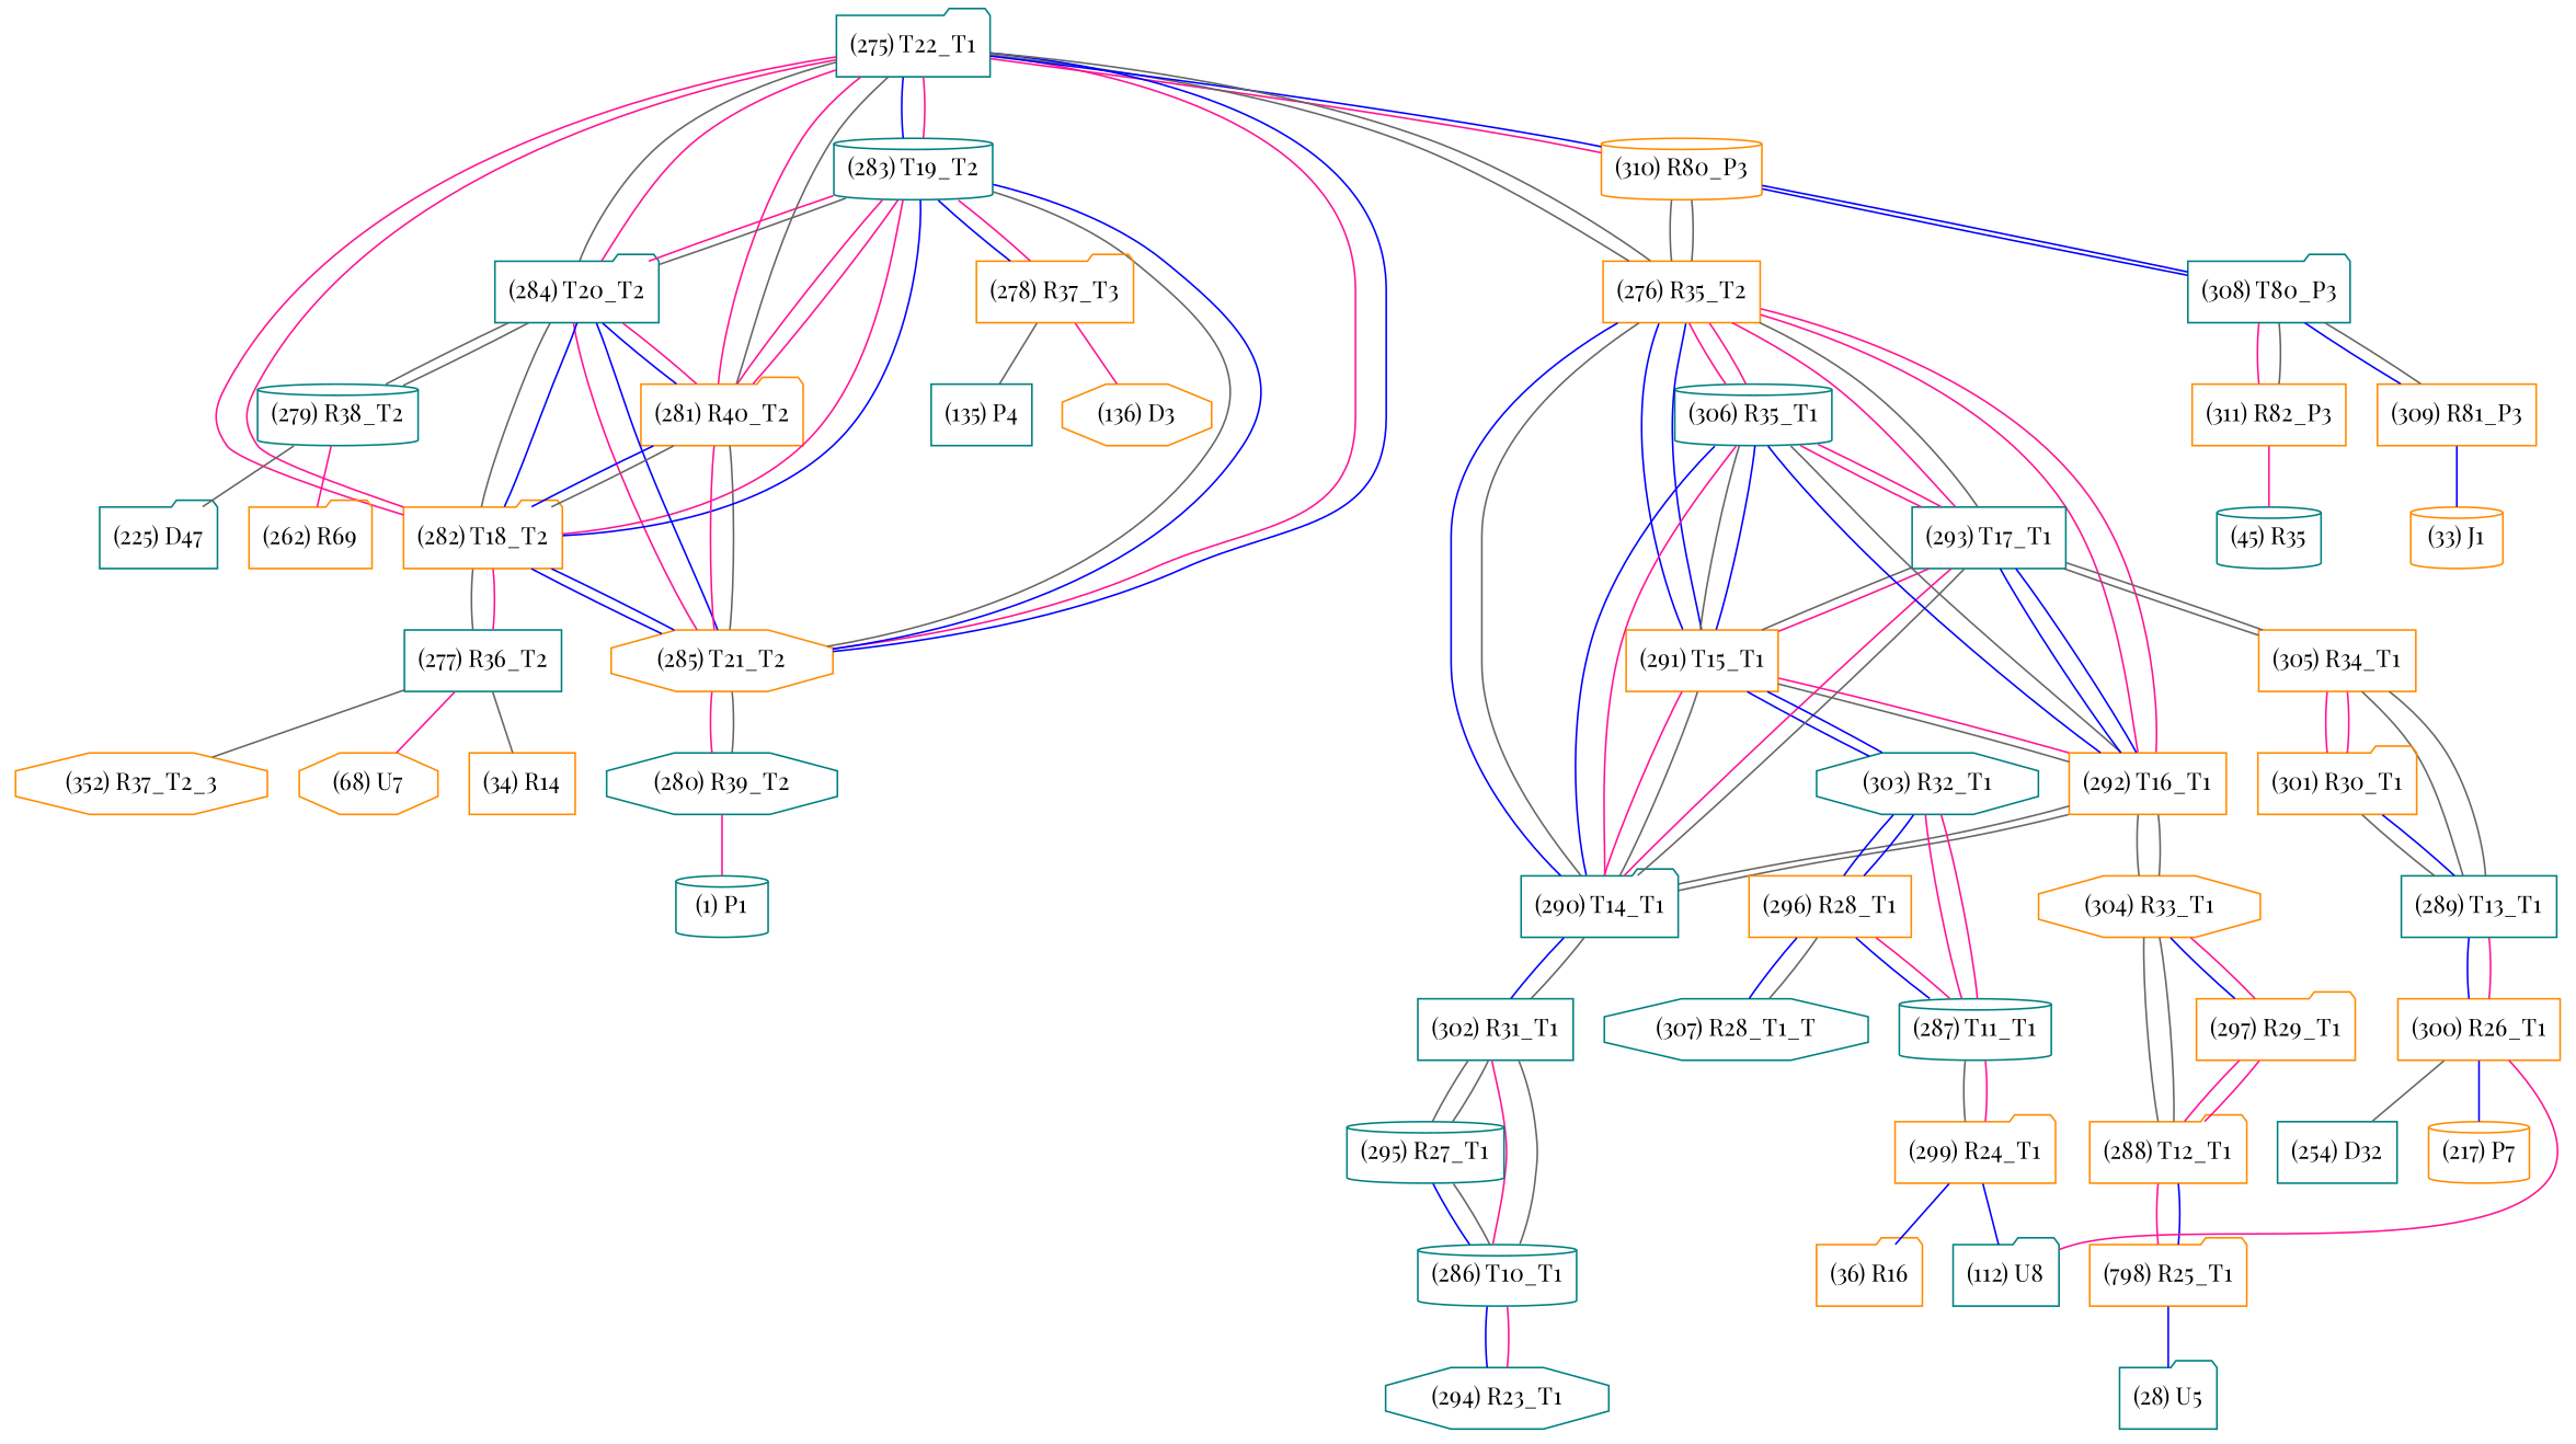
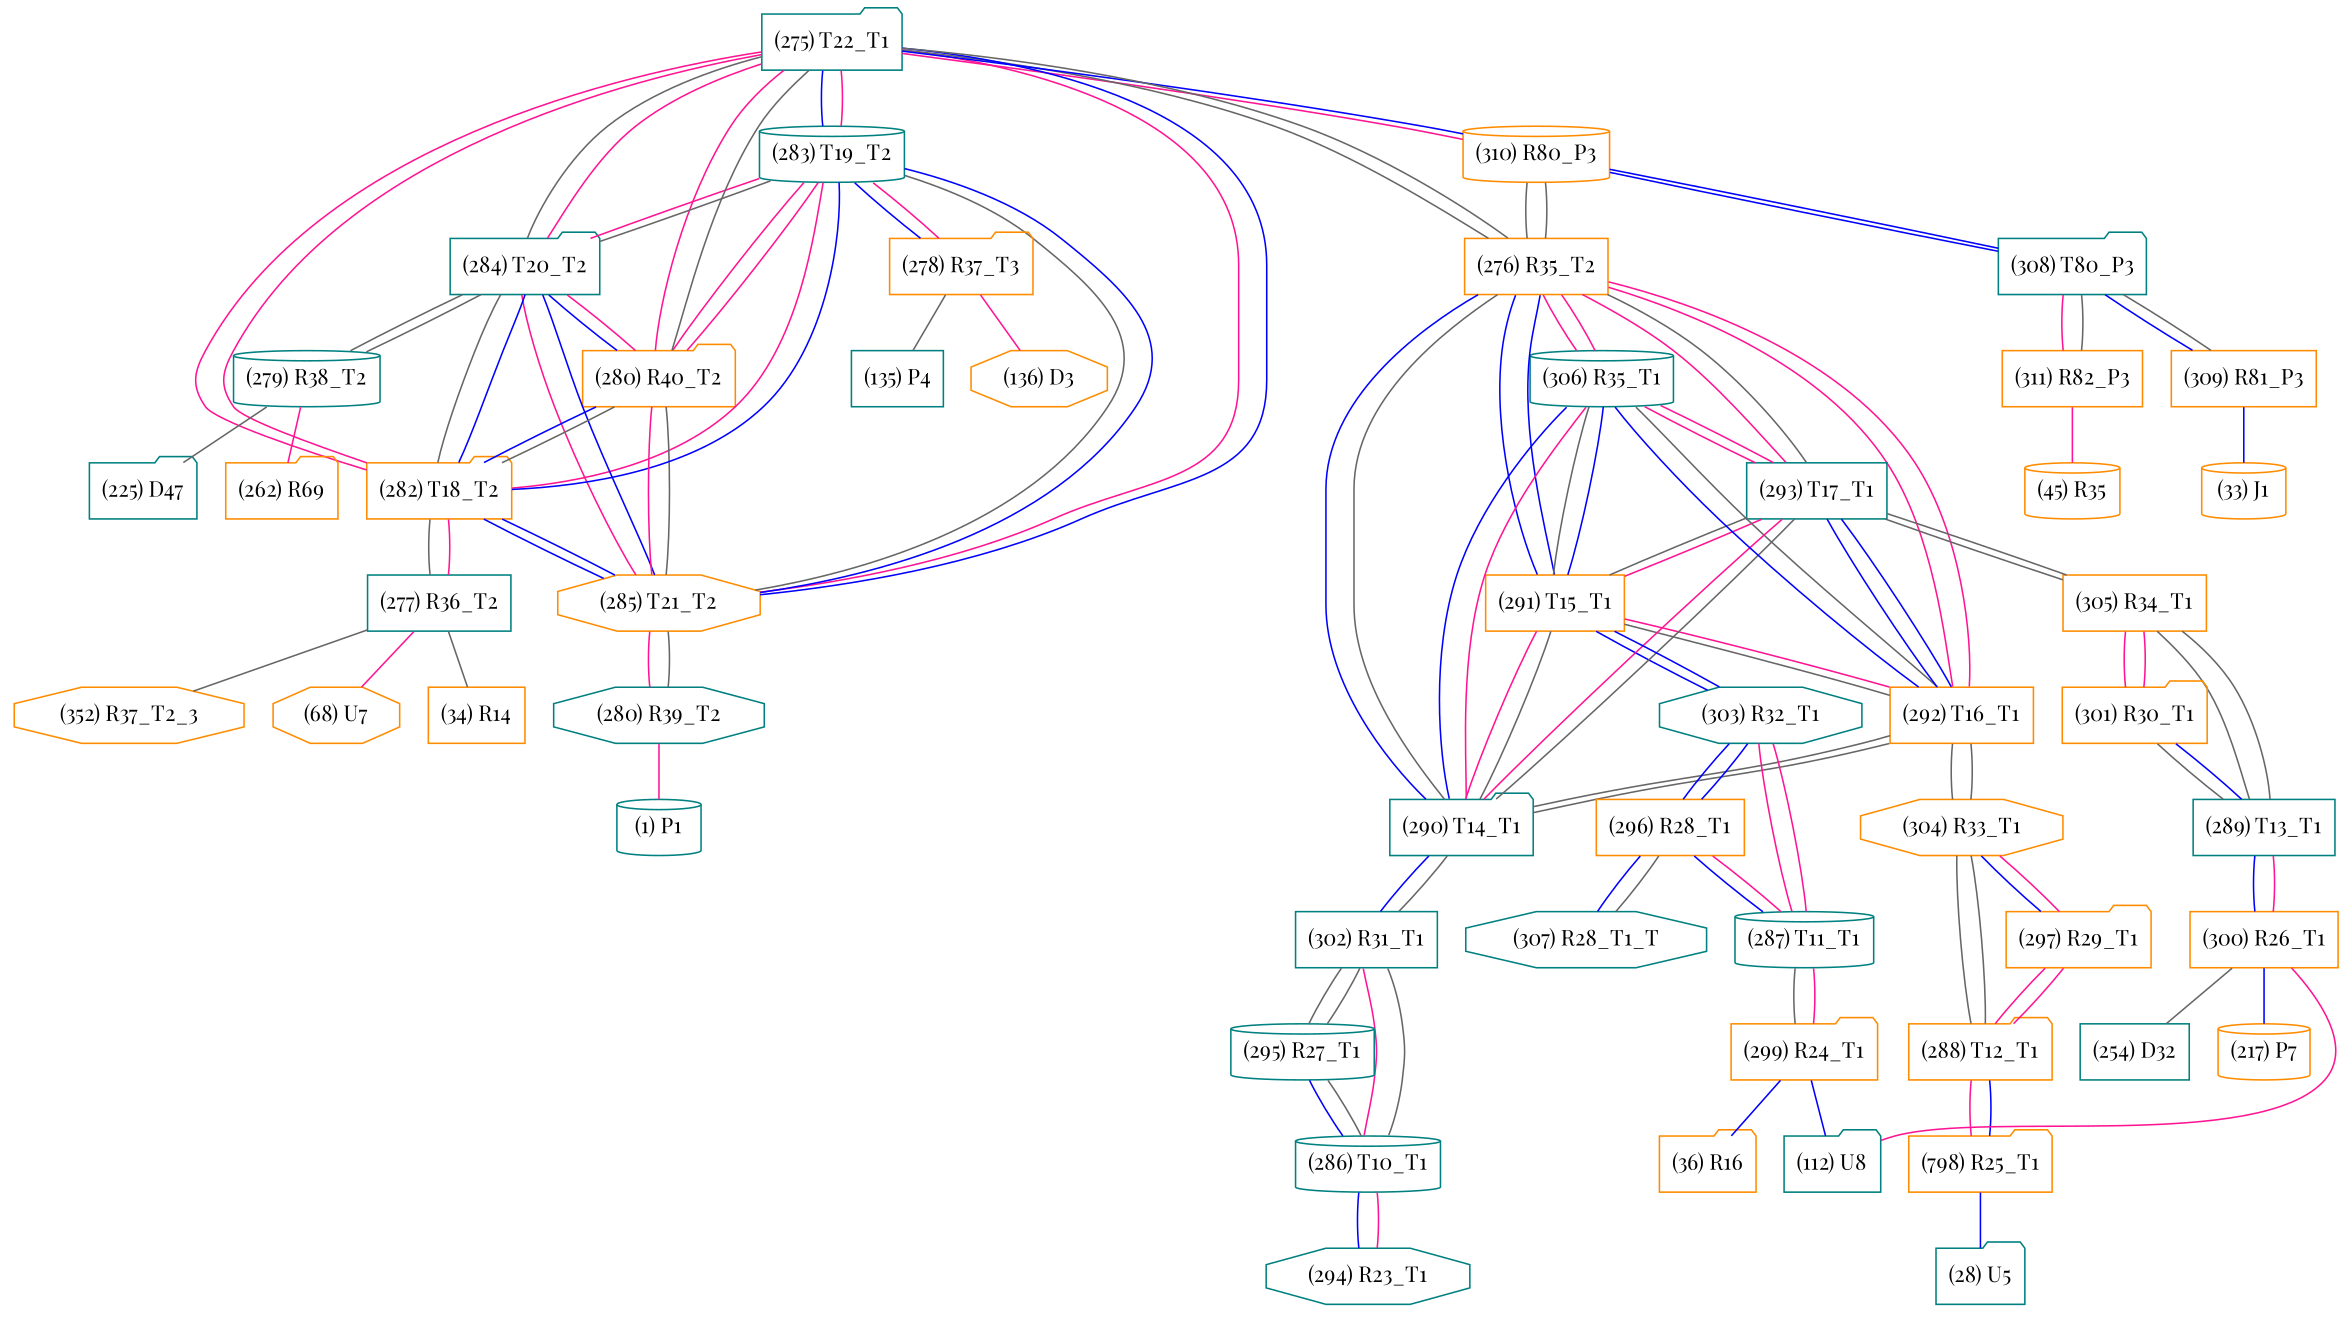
  graph {
    fontname="Playfair Display"
    node [color=darkorange fontname="Playfair Display" shape=folder]
    edge [color=deeppink fontname="Playfair Display"]
    n1 [color=teal label="(275) T22_T1"]
    n2 [color=teal label="(283) T19_T2" shape=cylinder]
    n3 [color=teal label="(284) T20_T2"]
    n4 [label="(285) T21_T2" shape=octagon]
    n5 [label="(282) T18_T2"]
-   n6 [label="(281) R40_T2"]
+   n6 [label="(280) R40_T2"]
    n7 [label="(310) R80_P3" shape=cylinder]
    n8 [label="(276) R35_T2" shape=box]
    n9 [label="(278) R37_T3"]
    n10 [color=teal label="(279) R38_T2" shape=cylinder]
    n11 [color=teal label="(280) R39_T2" shape=octagon]
    n12 [color=teal label="(277) R36_T2" shape=box]
    n13 [color=teal label="(308) T80_P3"]
    n14 [label="(291) T15_T1" shape=box]
    n15 [label="(292) T16_T1" shape=box]
    n16 [color=teal label="(290) T14_T1"]
    n17 [color=teal label="(293) T17_T1" shape=box]
    n18 [color=teal label="(306) R35_T1" shape=cylinder]
    n19 [color=teal label="(135) P4" shape=box]
    n20 [label="(136) D3" shape=octagon]
    n21 [color=teal label="(225) D47"]
    n22 [label="(262) R69"]
    n23 [color=teal label="(1) P1" shape=cylinder]
    n24 [label="(68) U7" shape=octagon]
    n25 [label="(34) R14" shape=box]
    n26 [label="(352) R37_T2_3" shape=octagon]
    n27 [label="(309) R81_P3" shape=box]
    n28 [label="(311) R82_P3" shape=box]
    n29 [color=teal label="(303) R32_T1" shape=octagon]
    n30 [label="(304) R33_T1" shape=octagon]
    n31 [color=teal label="(302) R31_T1" shape=box]
    n32 [label="(305) R34_T1" shape=box]
    n33 [color=teal label="(287) T11_T1" shape=cylinder]
    n34 [label="(296) R28_T1" shape=box]
    n35 [label="(288) T12_T1"]
    n36 [label="(297) R29_T1"]
    n37 [color=teal label="(286) T10_T1" shape=cylinder]
    n38 [color=teal label="(295) R27_T1" shape=cylinder]
    n39 [color=teal label="(289) T13_T1" shape=box]
    n40 [label="(301) R30_T1"]
    n41 [color=teal label="(294) R23_T1" shape=octagon]
    n42 [label="(299) R24_T1"]
    n43 [label="(36) R16"]
    n44 [color=teal label="(112) U8"]
    n45 [color=teal label="(307) R28_T1_T" shape=octagon]
    n46 [label="(798) R25_T1"]
    n47 [color=teal label="(28) U5"]
    n48 [label="(300) R26_T1" shape=box]
    n49 [label="(217) P7" shape=cylinder]
    n50 [color=teal label="(254) D32" shape=box]
    n51 [label="(33) J1" shape=cylinder]
-   n52 [color=teal label="(45) R35" shape=cylinder]
+   n52 [label="(45) R35" shape=cylinder]
    n1 -- n2 [color=blue]
    n1 -- n3 [color=gray40]
    n1 -- n4
    n1 -- n5
    n1 -- n6
    n1 -- n7
    n1 -- n8 [color=gray40]
    n2 -- n1
    n2 -- n3
    n2 -- n4 [color=gray40]
    n2 -- n5
    n2 -- n6
    n2 -- n9 [color=blue]
    n3 -- n1
    n3 -- n2 [color=gray40]
    n3 -- n4
    n3 -- n5 [color=gray40]
    n3 -- n6 [color=blue]
    n3 -- n10 [color=gray40]
    n4 -- n1 [color=blue]
    n4 -- n2 [color=blue]
    n4 -- n3 [color=blue]
    n4 -- n5 [color=blue]
    n4 -- n6 [color=gray40]
    n4 -- n11
    n5 -- n1
    n5 -- n2 [color=blue]
    n5 -- n3 [color=blue]
    n5 -- n4 [color=blue]
    n5 -- n6 [color=gray40]
    n5 -- n12 [color=gray40]
    n6 -- n1 [color=gray40]
    n6 -- n2
    n6 -- n3
    n6 -- n4
    n6 -- n5 [color=blue]
    n7 -- n1 [color=blue]
    n7 -- n8 [color=gray40]
    n7 -- n13 [color=blue]
    n8 -- n1 [color=gray40]
    n8 -- n7 [color=gray40]
    n8 -- n14 [color=blue]
    n8 -- n15
    n8 -- n16 [color=blue]
    n8 -- n17
    n8 -- n18
    n9 -- n2
    n9 -- n19 [color=gray40]
    n9 -- n20
    n10 -- n3 [color=gray40]
    n10 -- n21 [color=gray40]
    n10 -- n22
    n11 -- n4 [color=gray40]
    n11 -- n23
    n12 -- n5
    n12 -- n24
    n12 -- n25 [color=gray40]
    n12 -- n26 [color=gray40]
    n13 -- n7 [color=blue]
    n13 -- n27 [color=blue]
    n13 -- n28
    n14 -- n8 [color=blue]
    n14 -- n15 [color=gray40]
    n14 -- n16
    n14 -- n17
    n14 -- n18 [color=blue]
    n14 -- n29 [color=blue]
    n15 -- n8
    n15 -- n14
    n15 -- n16 [color=gray40]
    n15 -- n17 [color=blue]
    n15 -- n18 [color=gray40]
    n15 -- n30 [color=gray40]
    n16 -- n8 [color=gray40]
    n16 -- n14 [color=gray40]
    n16 -- n15 [color=gray40]
    n16 -- n17 [color=gray40]
    n16 -- n18
    n16 -- n31 [color=blue]
    n17 -- n8 [color=gray40]
    n17 -- n14 [color=gray40]
    n17 -- n15 [color=blue]
    n17 -- n16
    n17 -- n18
    n17 -- n32 [color=gray40]
    n18 -- n8
    n18 -- n14 [color=gray40]
    n18 -- n15 [color=blue]
    n18 -- n16 [color=blue]
    n18 -- n17
    n27 -- n13 [color=gray40]
    n27 -- n51 [color=blue]
    n28 -- n13 [color=gray40]
    n28 -- n52
    n29 -- n14 [color=blue]
    n29 -- n33
    n29 -- n34 [color=blue]
    n30 -- n15 [color=gray40]
    n30 -- n35 [color=gray40]
    n30 -- n36 [color=blue]
    n31 -- n16 [color=gray40]
    n31 -- n37
    n31 -- n38 [color=gray40]
    n32 -- n17 [color=gray40]
    n32 -- n39 [color=gray40]
    n32 -- n40
    n33 -- n29
    n33 -- n34
    n33 -- n42 [color=gray40]
    n34 -- n29 [color=blue]
    n34 -- n33 [color=blue]
    n34 -- n45 [color=blue]
    n35 -- n30 [color=gray40]
    n35 -- n36
    n35 -- n46
    n36 -- n30
    n36 -- n35
    n37 -- n31 [color=gray40]
    n37 -- n38 [color=gray40]
    n37 -- n41 [color=blue]
    n38 -- n31 [color=gray40]
    n38 -- n37 [color=blue]
    n39 -- n32 [color=gray40]
    n39 -- n40 [color=blue]
    n39 -- n48 [color=blue]
    n40 -- n32
    n40 -- n39 [color=gray40]
    n41 -- n37
    n42 -- n33
    n42 -- n43 [color=blue]
    n42 -- n44 [color=blue]
    n45 -- n34 [color=gray40]
    n46 -- n35 [color=blue]
    n46 -- n47 [color=blue]
    n48 -- n39
    n48 -- n44
    n48 -- n49 [color=blue]
    n48 -- n50 [color=gray40]
  }
